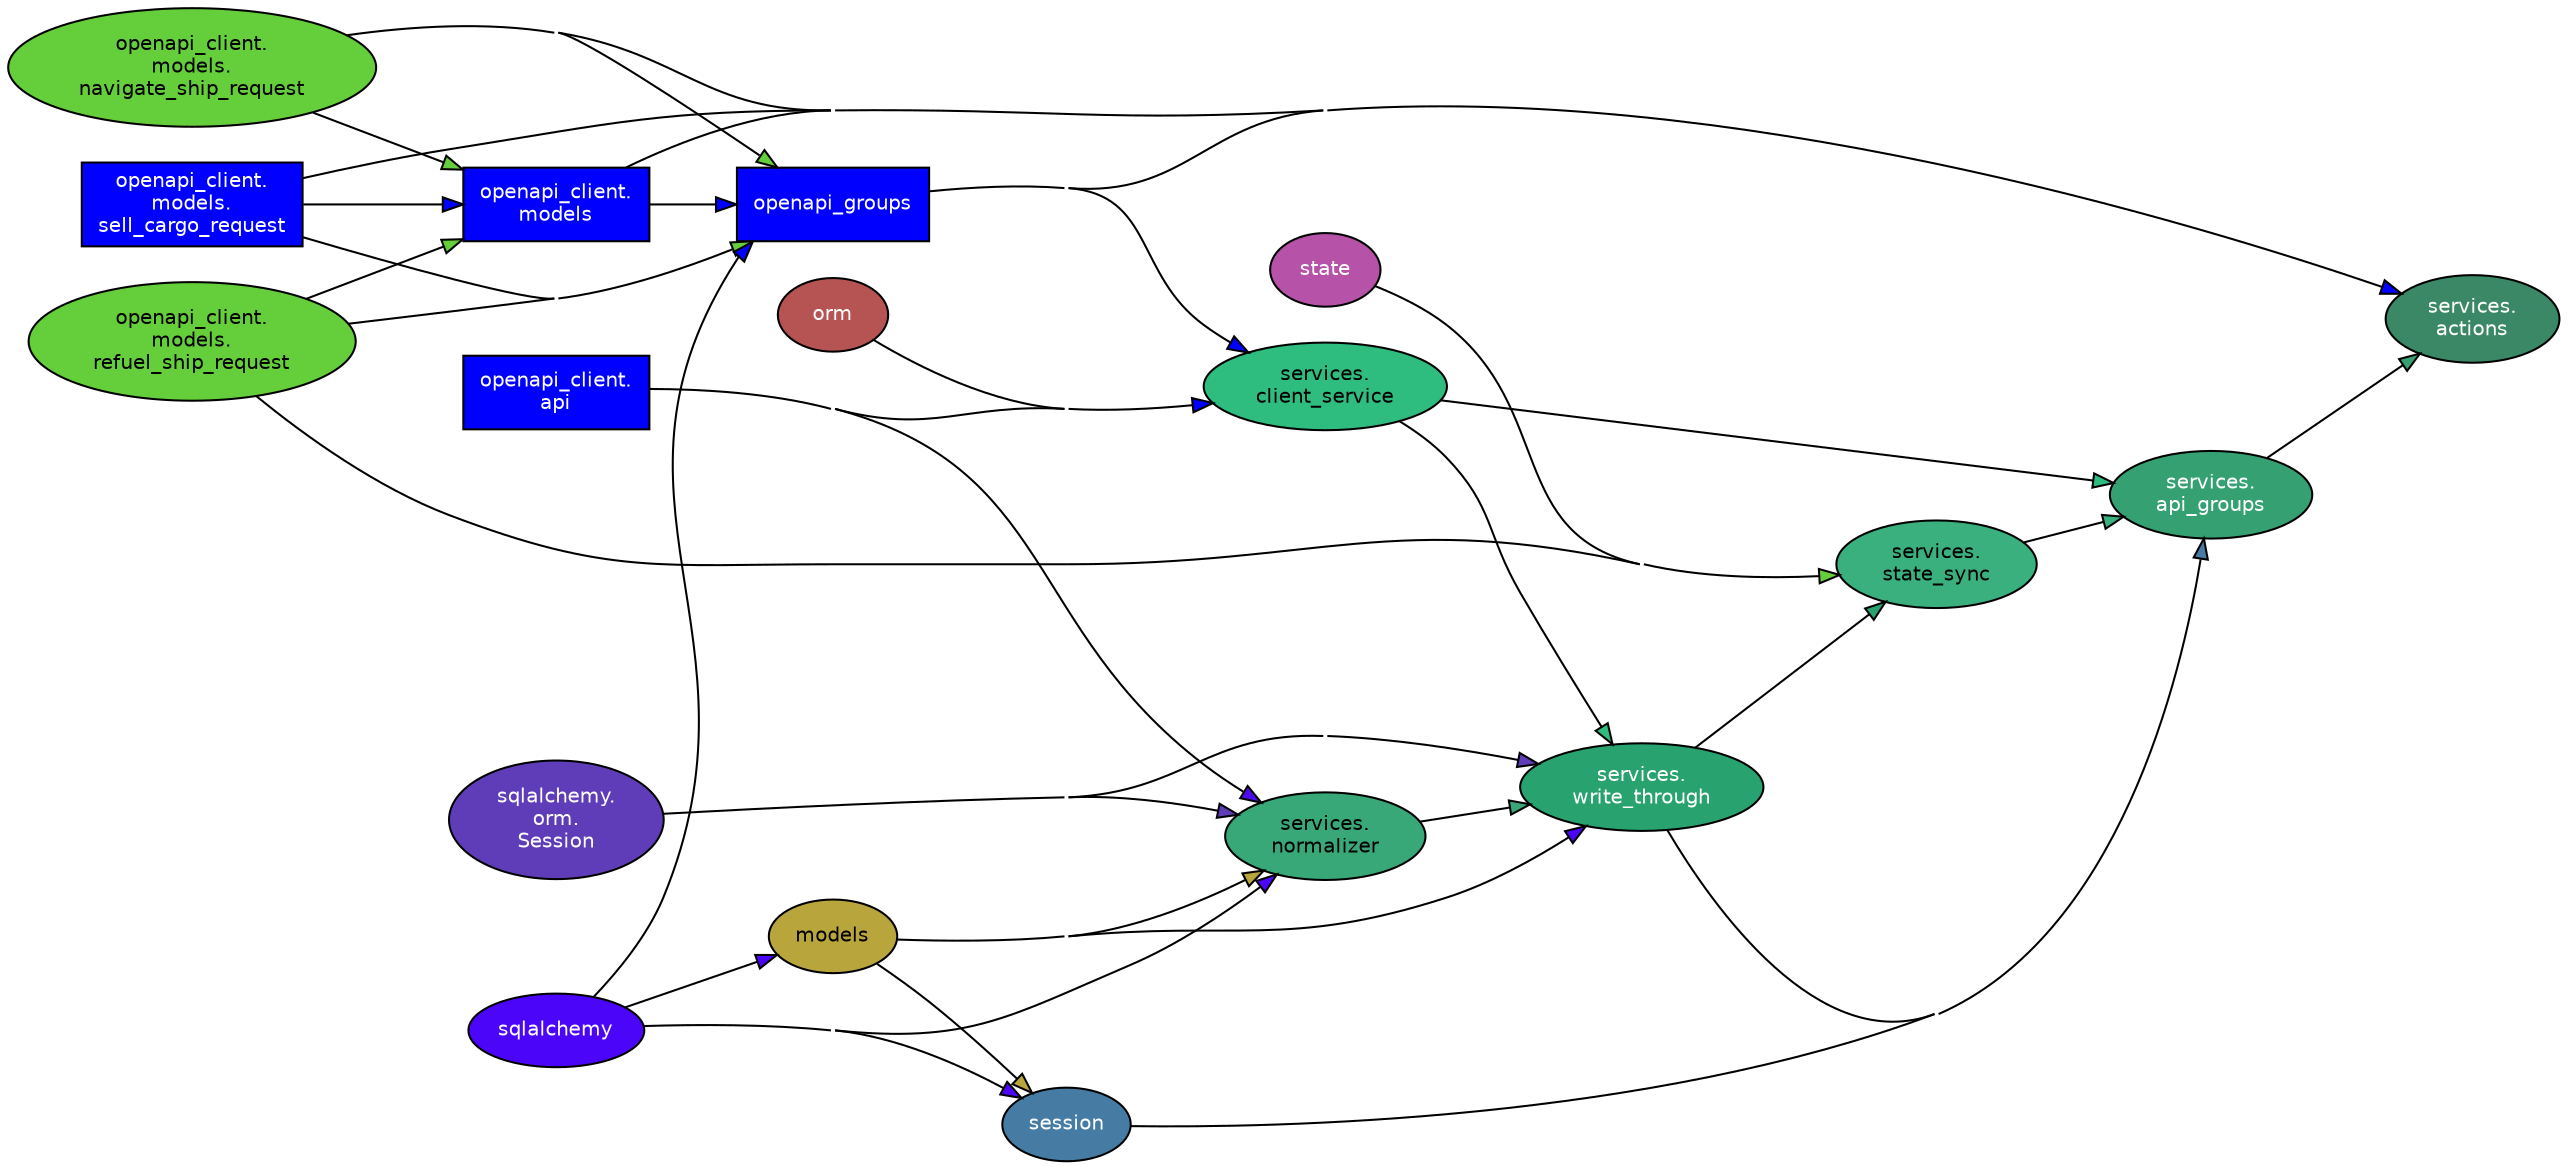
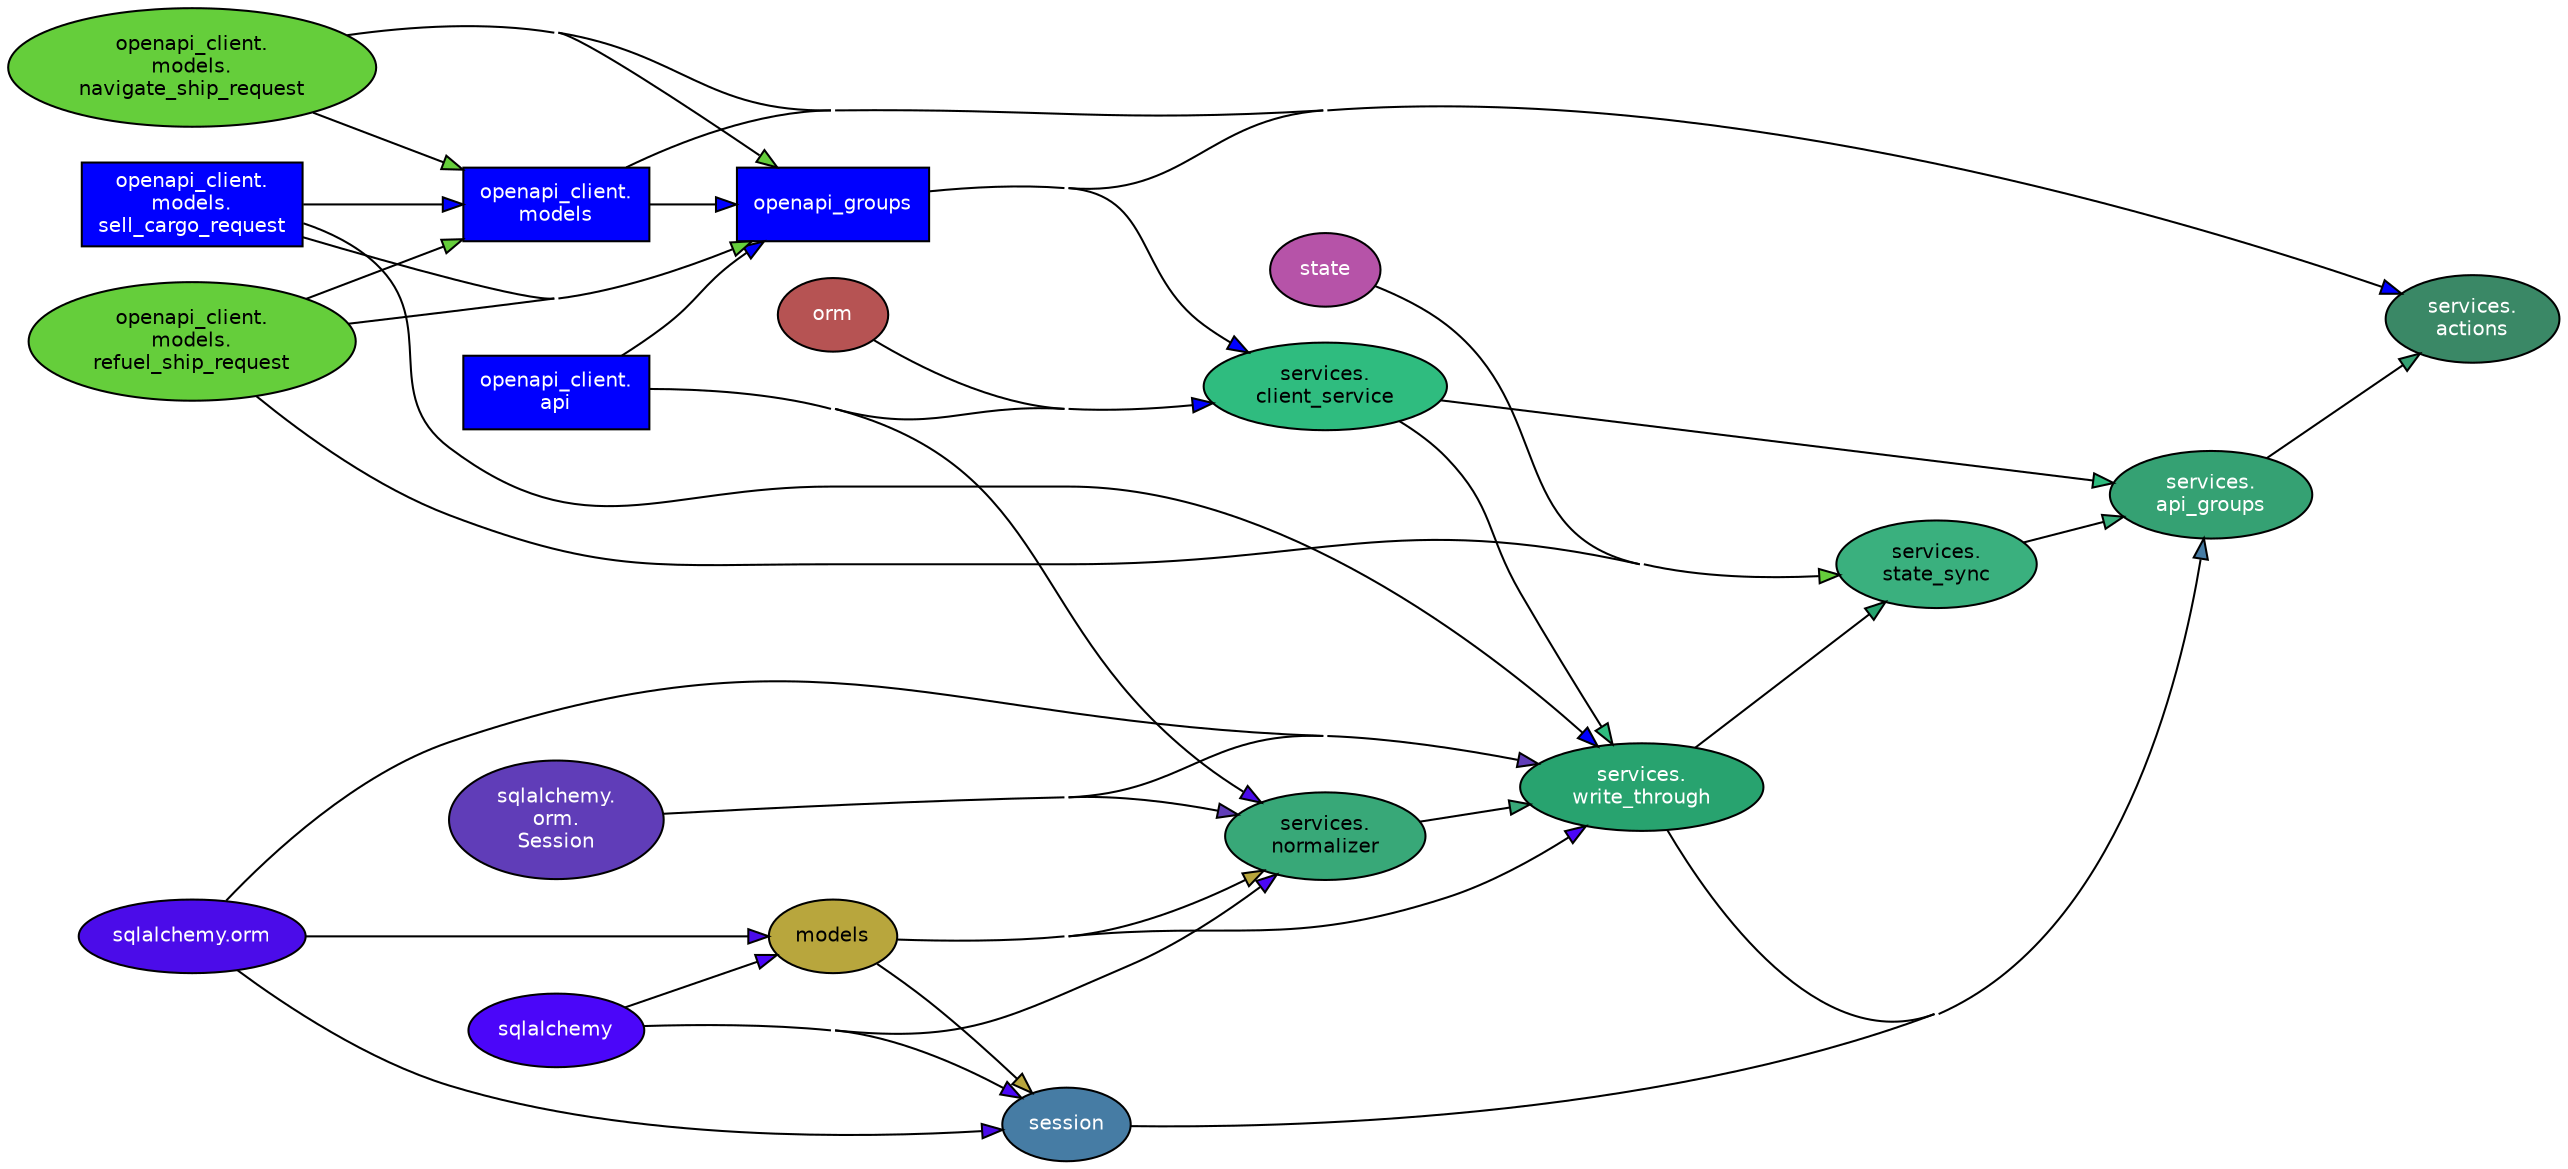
  digraph {
    concentrate=true
    rankdir=LR
    node [fillcolor=blue fontcolor="#ffffff" fontname=Helvetica fontsize=10 style=filled]
    edge [fillcolor=blue minlen=2]
    n1 [fillcolor="#b65353" label=orm]
    n2 [fillcolor="#2fbc7f" fontcolor="#000000" label="services\.\nclient_service"]
    n3 [fillcolor="#35a173" label="services\.\napi_groups"]
    n4 [fillcolor="#28a36f" label="services\.\nwrite_through"]
    models [fillcolor="#b8a63d" fontcolor="#000000"]
    n6 [fillcolor="#38a878" fontcolor="#000000" label="services\.\nnormalizer"]
    session [fillcolor="#467ca4"]
    n8 [fontcolor=white label=openapi_groups shape=box]
    n9 [fillcolor="#3a8866" label="services\.\nactions"]
    n10 [fontcolor=white label="openapi_client\.\napi" shape=box]
    n11 [fontcolor=white label="openapi_client\.\nmodels" shape=box]
    n12 [fillcolor="#65ce3b" fontcolor="#000000" label="openapi_client\.\nmodels\.\nnavigate_ship_request"]
    n13 [fillcolor="#65ce3b" fontcolor="#000000" label="openapi_client\.\nmodels\.\nrefuel_ship_request"]
    n14 [fillcolor="#3ab07e" fontcolor="#000000" label="services\.\nstate_sync"]
    n15 [fontcolor=white label="openapi_client\.\nmodels\.\nsell_cargo_request" shape=box]
    sqlalchemy [fillcolor="#4b06f9"]
+   n17 [fillcolor="#4b0ce9" label="sqlalchemy.orm"]
    n18 [fillcolor="#603db8" label="sqlalchemy\.\norm\.\nSession"]
    state [fillcolor="#b653a8"]
    n1 -> n2 [fillcolor="#b65353"]
    n2 -> n3 [fillcolor="#2fbc7f" minlen=""]
    n2 -> n4 [fillcolor="#2fbc7f" minlen=""]
    n3 -> n9 [fillcolor="#35a173" minlen=""]
    n4 -> n3 [fillcolor="#28a36f" minlen=""]
    n4 -> n14 [fillcolor="#28a36f" minlen=""]
    models -> n4 [fillcolor="#4b06f9"]
    models -> n6 [fillcolor="#b8a63d"]
    models -> session [fillcolor="#b8a63d" minlen=""]
    n6 -> n4 [fillcolor="#38a878" minlen=""]
    session -> n3 [fillcolor="#467ca4"]
    n8 -> n2
    n8 -> n9
    n10 -> n2
    n10 -> n6 [fillcolor="#4b0ce9"]
-   sqlalchemy -> n8 [minlen=""]
+   n10 -> n8 [minlen=""]
    n11 -> n8 [minlen=""]
    n11 -> n9
    n12 -> n8 [fillcolor="#65ce3b"]
    n12 -> n9 [fillcolor="#65ce3b" minlen=3]
    n12 -> n11 [fillcolor="#65ce3b" weight=2 minlen=""]
    n13 -> n8 [fillcolor="#65ce3b"]
    n13 -> n11 [fillcolor="#65ce3b" weight=2 minlen=""]
    n13 -> n14 [fillcolor="#65ce3b" minlen=3]
    n14 -> n3 [fillcolor="#3ab07e" minlen=""]
    n15 -> n8
-   n15 -> n9 [minlen=3]
+   n15 -> n4 [minlen=3]
    n15 -> n11 [weight=2 minlen=""]
    sqlalchemy -> models [fillcolor="#4b06f9" minlen=""]
    sqlalchemy -> n6 [fillcolor="#4b06f9"]
    sqlalchemy -> session [fillcolor="#4b06f9" minlen=""]
+   n17 -> n4 [fillcolor="#4b0ce9"]
+   n17 -> models [fillcolor="#4b0ce9"]
+   n17 -> session [fillcolor="#4b0ce9"]
    n18 -> n4 [fillcolor="#603db8" minlen=3]
    n18 -> n6 [fillcolor="#603db8" minlen=3]
    state -> n14 [fillcolor="#b653a8"]
  }
